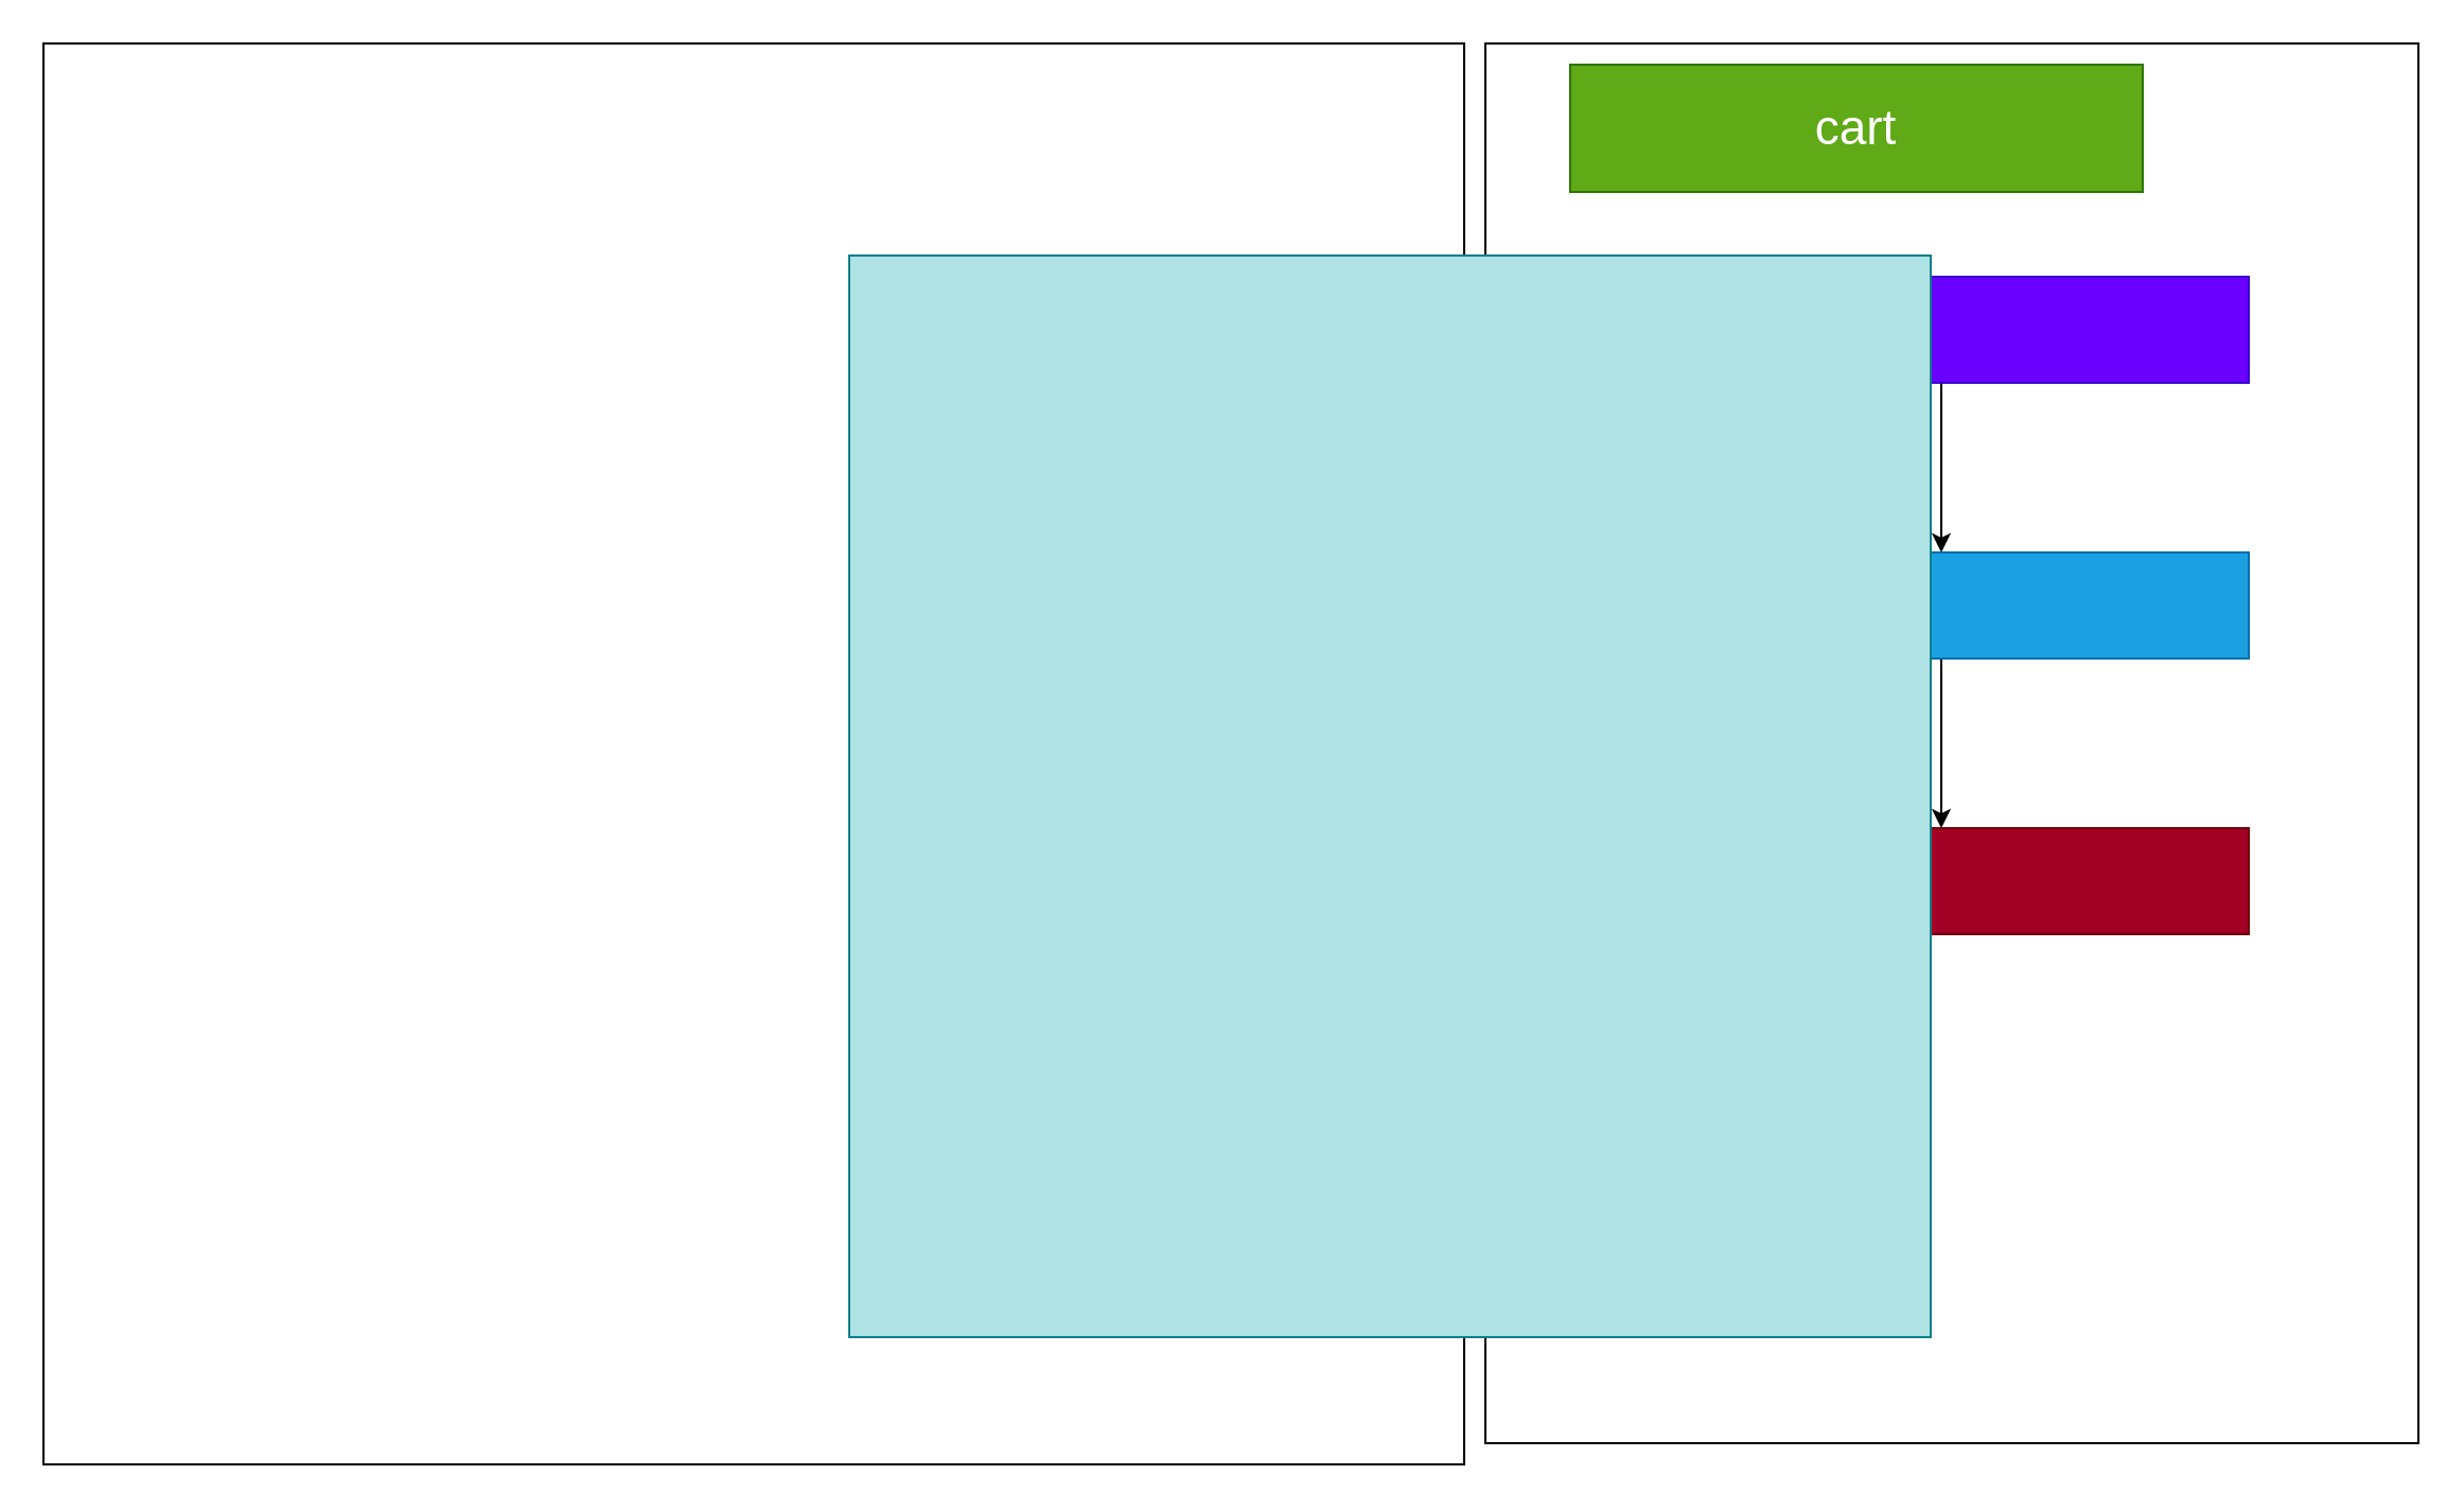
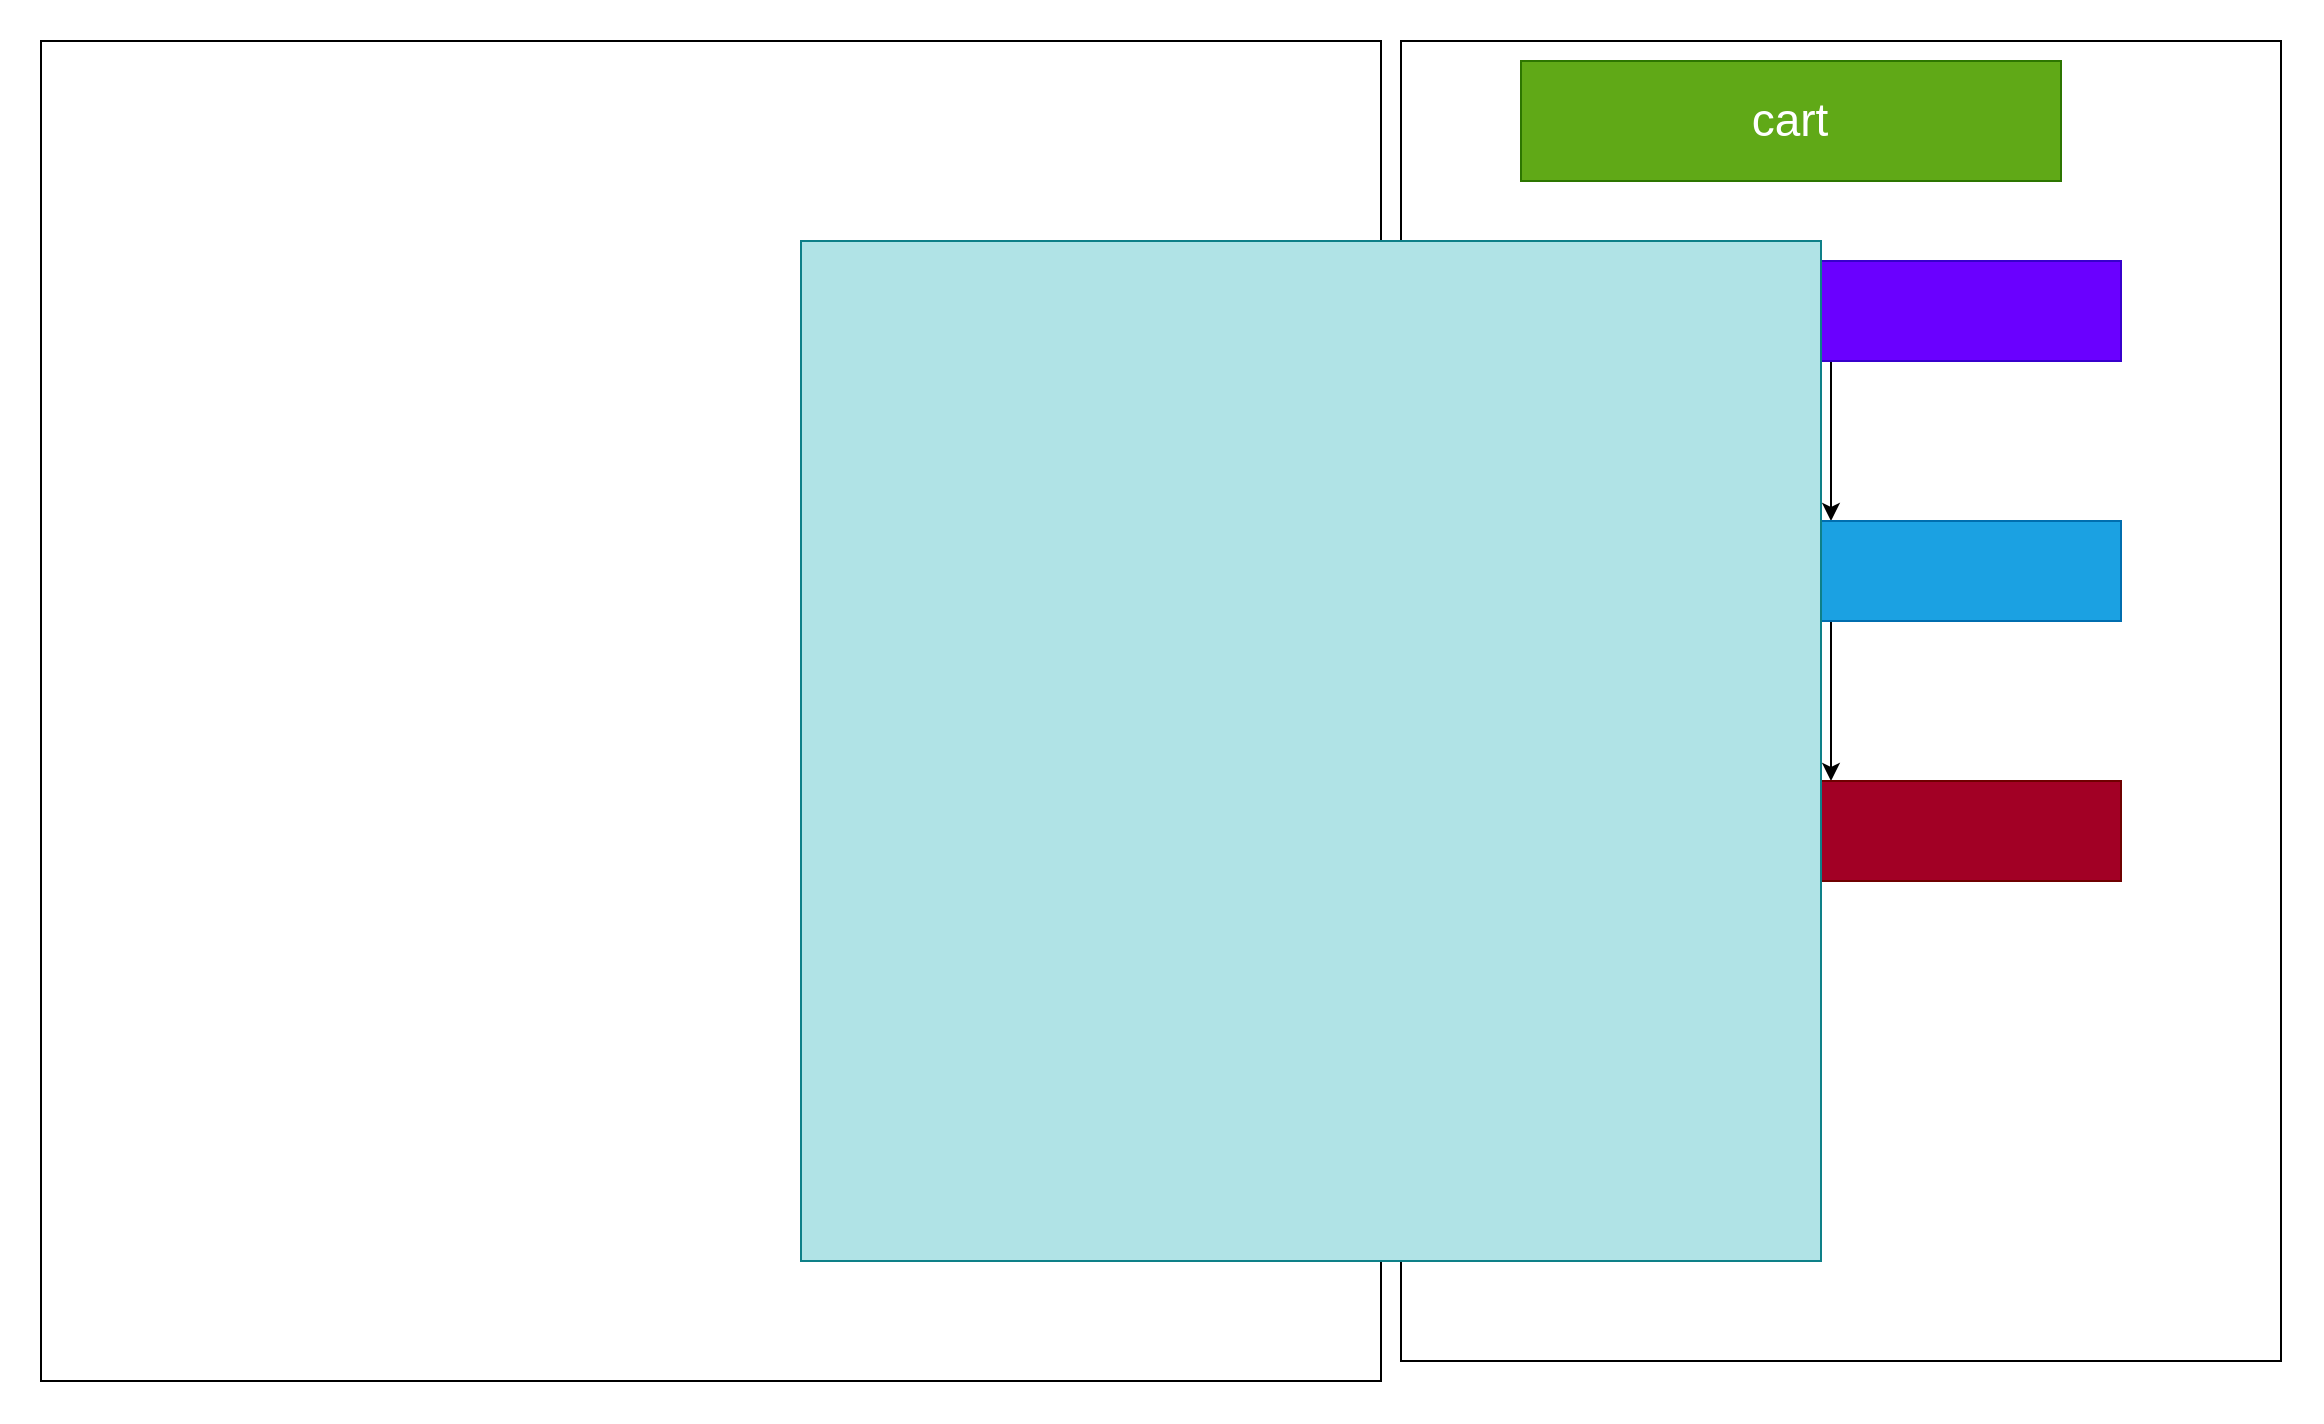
  <mxCell id="0" />
  <mxCell id="1" parent="0" />
  <mxCell id="2" value="" style="whiteSpace=wrap;html=1;aspect=fixed;" parent="1" vertex="1"><mxGeometry x="20" y="20" width="670" height="670" as="geometry" /></mxCell>
  <mxCell id="3" value="" style="rounded=0;whiteSpace=wrap;html=1;" parent="1" vertex="1"><mxGeometry x="700" y="20" width="440" height="660" as="geometry" /></mxCell>
- <mxCell id="4" value="&lt;font style=&quot;font-size: 23px;&quot;&gt;cart&lt;/font&gt;" style="rounded=0;whiteSpace=wrap;html=1;fillColor=#60a917;fontColor=#ffffff;strokeColor=#2D7600;" parent="1" vertex="1"><mxGeometry x="740" y="30" width="270" height="60" as="geometry" /></mxCell>
+ <mxCell id="4" value="&lt;font style=&quot;font-size: 23px;&quot;&gt;cart&lt;/font&gt;" style="rounded=0;whiteSpace=wrap;html=1;fillColor=#60a917;fontColor=#ffffff;strokeColor=#2D7600;" parent="1" vertex="1"><mxGeometry x="760" y="30" width="270" height="60" as="geometry" /></mxCell>
  <mxCell id="5" value="" style="edgeStyle=none;html=1;fontSize=23;" parent="1" source="6" target="8" edge="1"><mxGeometry relative="1" as="geometry" /></mxCell>
  <mxCell id="6" value="" style="rounded=0;whiteSpace=wrap;html=1;fontSize=23;fillColor=#6a00ff;fontColor=#ffffff;strokeColor=#3700CC;" parent="1" vertex="1"><mxGeometry x="770" y="130" width="290" height="50" as="geometry" /></mxCell>
  <mxCell id="7" value="" style="edgeStyle=none;html=1;fontSize=23;" parent="1" source="8" target="9" edge="1"><mxGeometry relative="1" as="geometry" /></mxCell>
  <mxCell id="8" value="" style="rounded=0;whiteSpace=wrap;html=1;fontSize=23;fillColor=#1ba1e2;fontColor=#ffffff;strokeColor=#006EAF;" parent="1" vertex="1"><mxGeometry x="770" y="260" width="290" height="50" as="geometry" /></mxCell>
  <mxCell id="9" value="" style="rounded=0;whiteSpace=wrap;html=1;fontSize=23;fillColor=#a20025;fontColor=#ffffff;strokeColor=#6F0000;" parent="1" vertex="1"><mxGeometry x="770" y="390" width="290" height="50" as="geometry" /></mxCell>
  <mxCell id="10" value="" style="whiteSpace=wrap;html=1;aspect=fixed;fontSize=23;fillColor=#b0e3e6;strokeColor=#0e8088;" parent="1" vertex="1"><mxGeometry x="400" y="120" width="510" height="510" as="geometry" /></mxCell>
